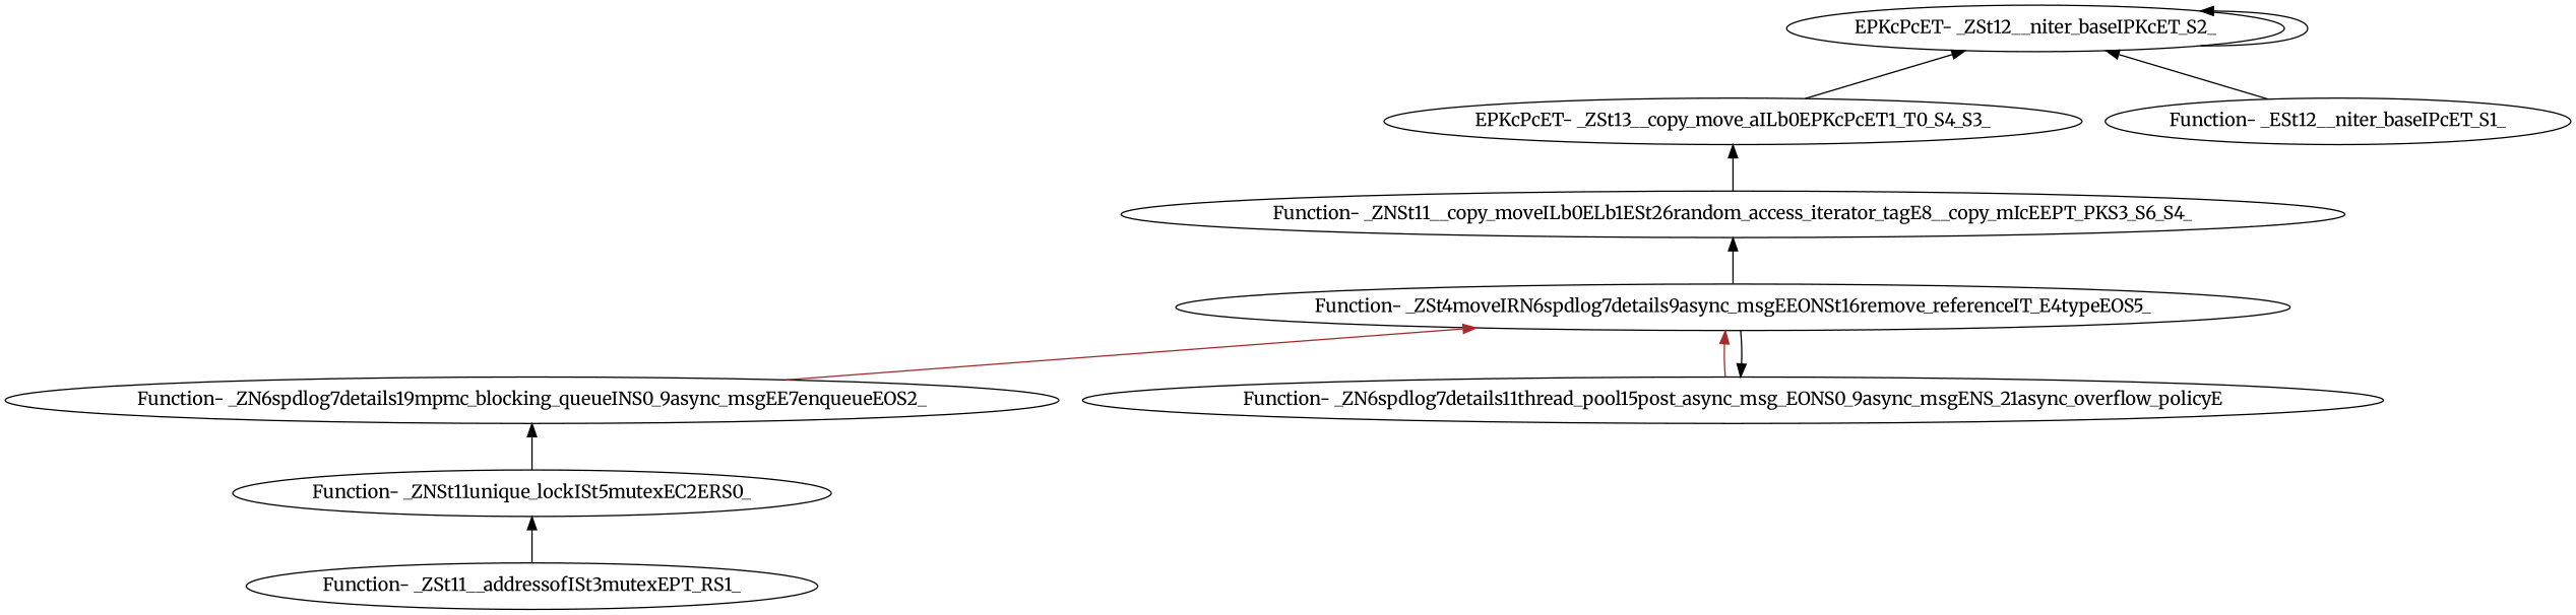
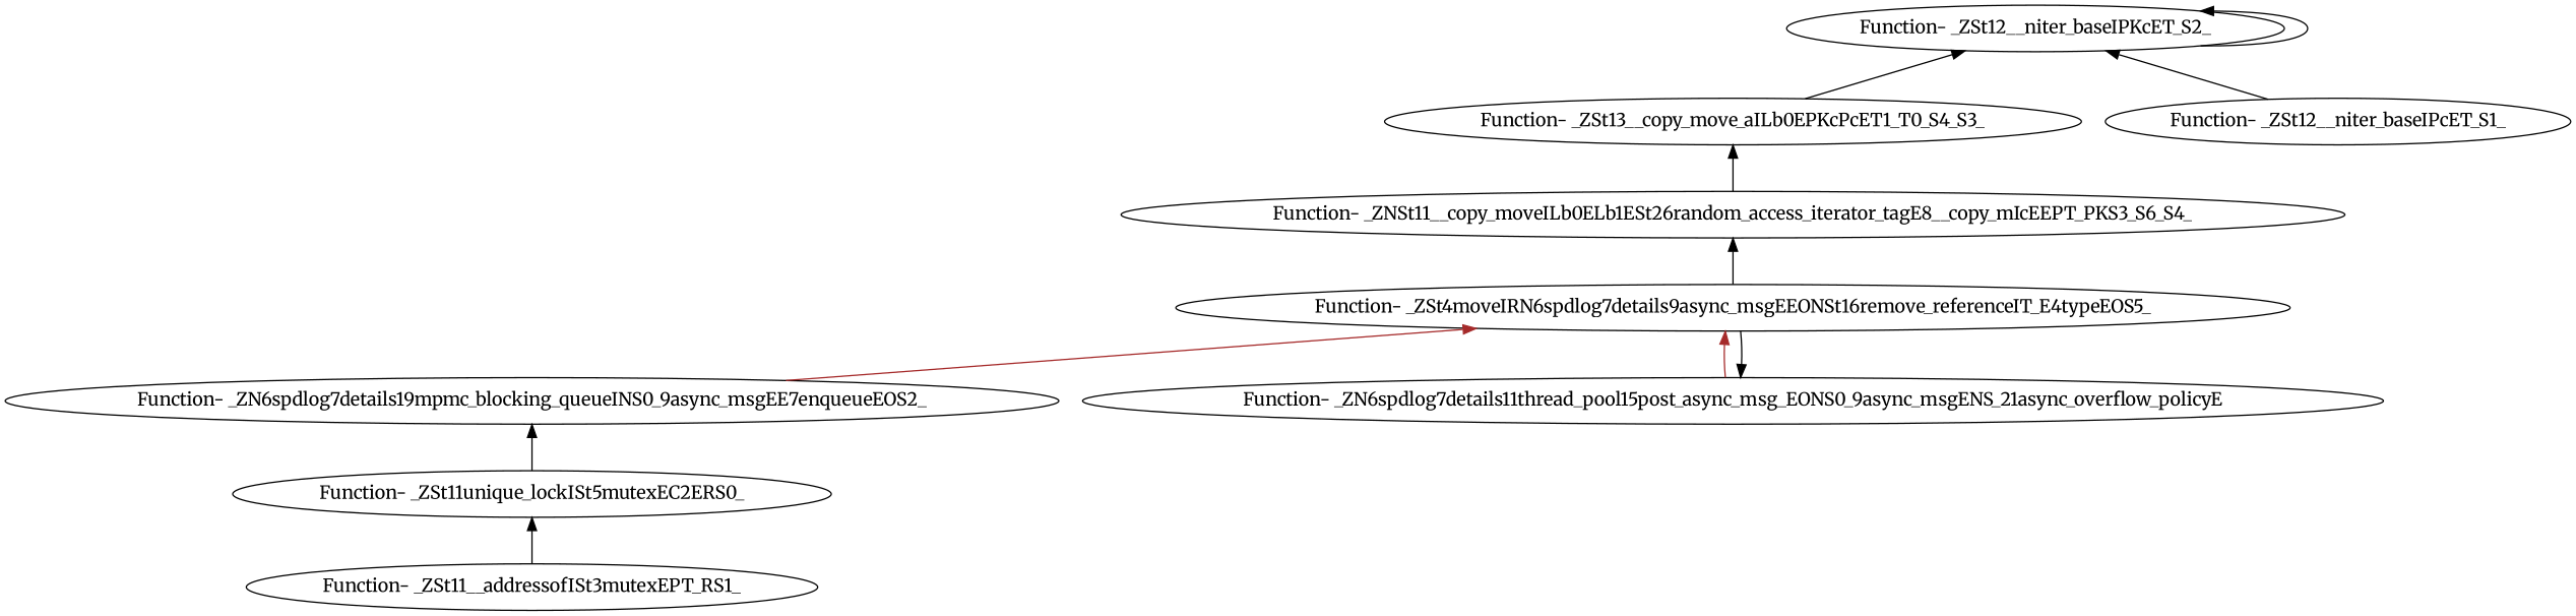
  digraph {
    fontname=Merriweather
    node [fontname=Merriweather]
    edge [color=black dir=back fontname=Merriweather]
    n1 [label="Function- _ZSt11__addressofISt3mutexEPT_RS1_"]
-   "Function- _ZNSt11unique_lockISt5mutexEC2ERS0_"
+   "Function- _ZNSt11unique_lockISt5mutexEC2ERS0_" [label="Function- _ZSt11unique_lockISt5mutexEC2ERS0_"]
    "Function- _ZN6spdlog7details19mpmc_blocking_queueINS0_9async_msgEE7enqueueEOS2_"
    "Function- _ZSt4moveIRN6spdlog7details9async_msgEEONSt16remove_referenceIT_E4typeEOS5_"
    "Function- _ZN6spdlog7details11thread_pool15post_async_msg_EONS0_9async_msgENS_21async_overflow_policyE"
    "Function- _ZNSt11__copy_moveILb0ELb1ESt26random_access_iterator_tagE8__copy_mIcEEPT_PKS3_S6_S4_"
-   "Function- _ZSt13__copy_move_aILb0EPKcPcET1_T0_S4_S3_" [label="EPKcPcET- _ZSt13__copy_move_aILb0EPKcPcET1_T0_S4_S3_"]
-   "Function- _ZSt12__niter_baseIPKcET_S2_" [label="EPKcPcET- _ZSt12__niter_baseIPKcET_S2_"]
-   "Function- _ZSt12__niter_baseIPcET_S1_" [label="Function- _ESt12__niter_baseIPcET_S1_"]
+   "Function- _ZSt13__copy_move_aILb0EPKcPcET1_T0_S4_S3_"
+   "Function- _ZSt12__niter_baseIPKcET_S2_"
+   "Function- _ZSt12__niter_baseIPcET_S1_"
    "Function- _ZNSt11unique_lockISt5mutexEC2ERS0_" -> n1
    "Function- _ZN6spdlog7details19mpmc_blocking_queueINS0_9async_msgEE7enqueueEOS2_" -> "Function- _ZNSt11unique_lockISt5mutexEC2ERS0_"
    "Function- _ZSt4moveIRN6spdlog7details9async_msgEEONSt16remove_referenceIT_E4typeEOS5_" -> "Function- _ZN6spdlog7details19mpmc_blocking_queueINS0_9async_msgEE7enqueueEOS2_" [color=brown]
    "Function- _ZSt4moveIRN6spdlog7details9async_msgEEONSt16remove_referenceIT_E4typeEOS5_" -> "Function- _ZN6spdlog7details11thread_pool15post_async_msg_EONS0_9async_msgENS_21async_overflow_policyE" [color=brown]
    "Function- _ZN6spdlog7details11thread_pool15post_async_msg_EONS0_9async_msgENS_21async_overflow_policyE" -> "Function- _ZSt4moveIRN6spdlog7details9async_msgEEONSt16remove_referenceIT_E4typeEOS5_"
    "Function- _ZNSt11__copy_moveILb0ELb1ESt26random_access_iterator_tagE8__copy_mIcEEPT_PKS3_S6_S4_" -> "Function- _ZSt4moveIRN6spdlog7details9async_msgEEONSt16remove_referenceIT_E4typeEOS5_"
    "Function- _ZSt13__copy_move_aILb0EPKcPcET1_T0_S4_S3_" -> "Function- _ZNSt11__copy_moveILb0ELb1ESt26random_access_iterator_tagE8__copy_mIcEEPT_PKS3_S6_S4_"
    "Function- _ZSt12__niter_baseIPKcET_S2_" -> "Function- _ZSt13__copy_move_aILb0EPKcPcET1_T0_S4_S3_"
    "Function- _ZSt12__niter_baseIPKcET_S2_" -> "Function- _ZSt12__niter_baseIPKcET_S2_"
    "Function- _ZSt12__niter_baseIPKcET_S2_" -> "Function- _ZSt12__niter_baseIPcET_S1_"
  }
